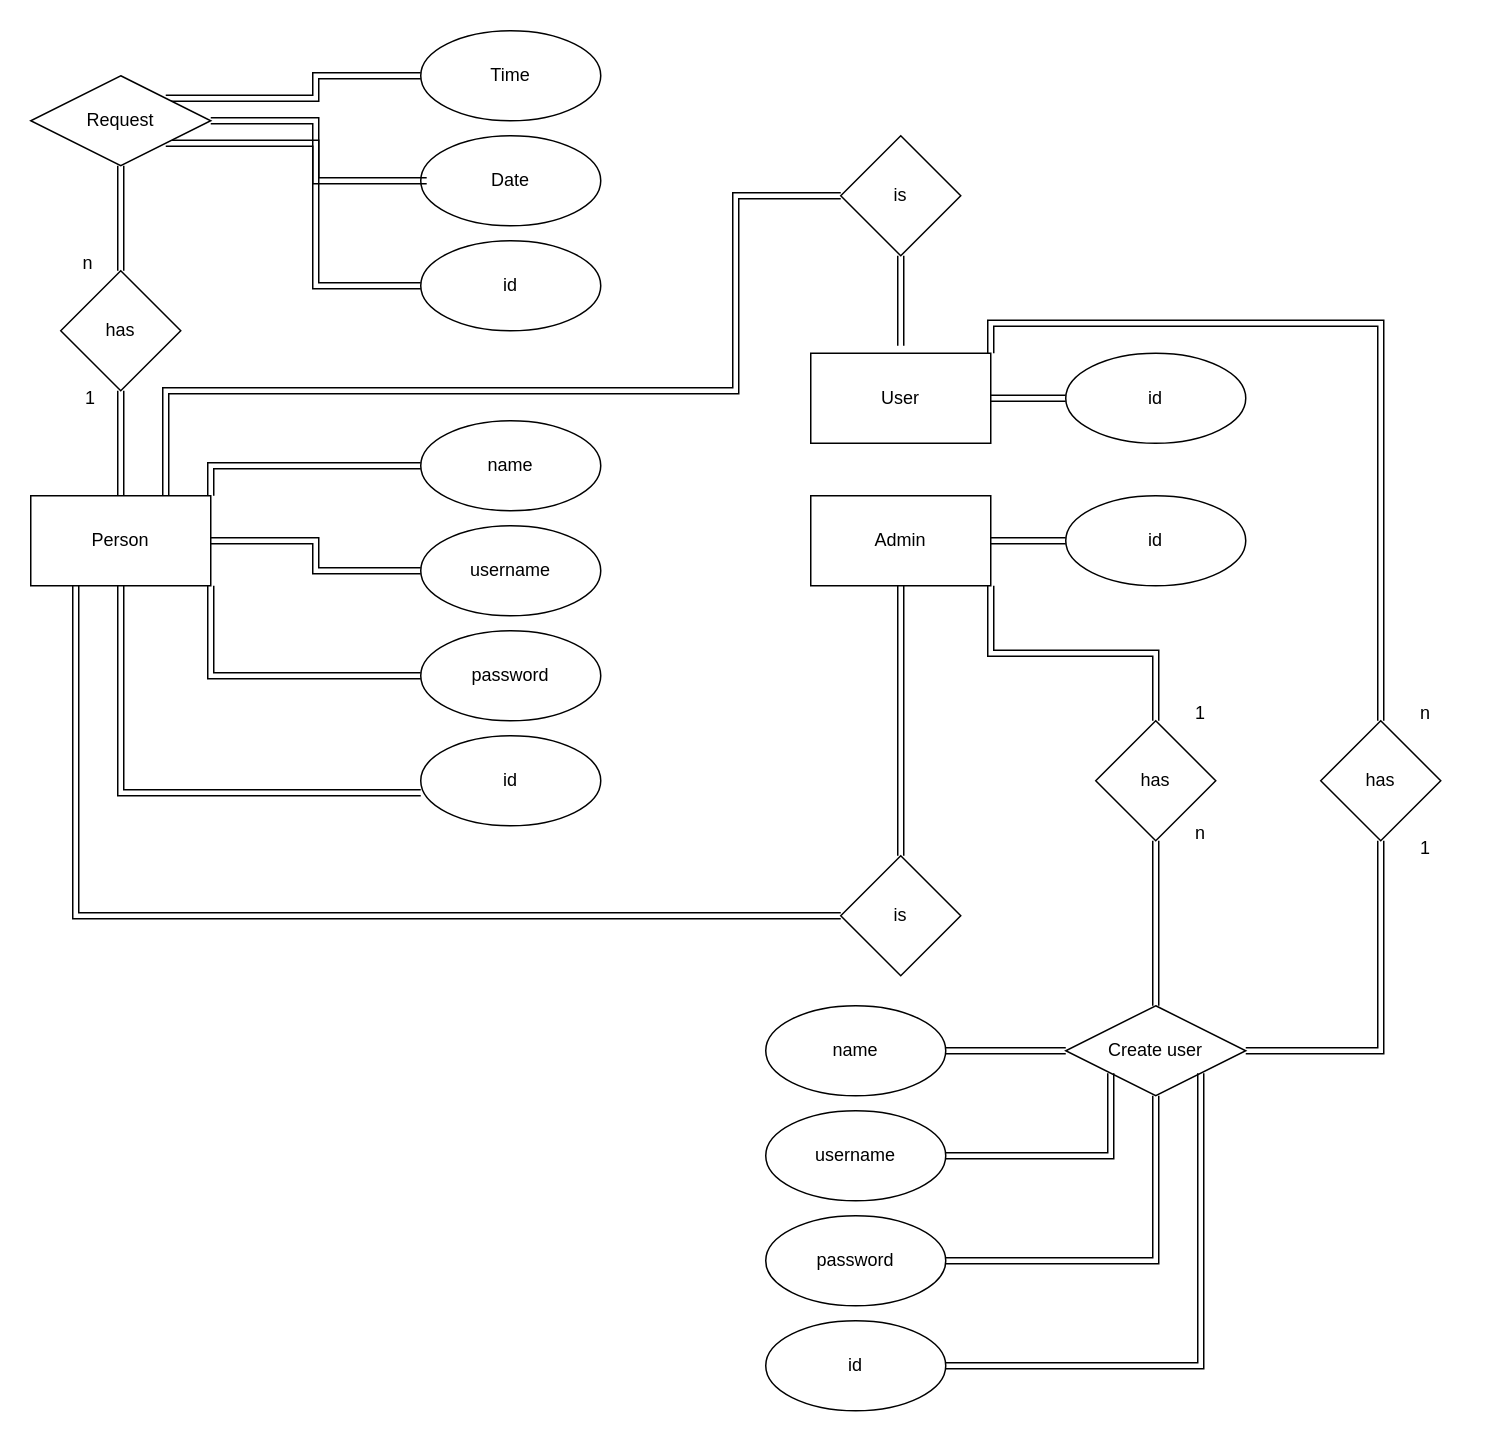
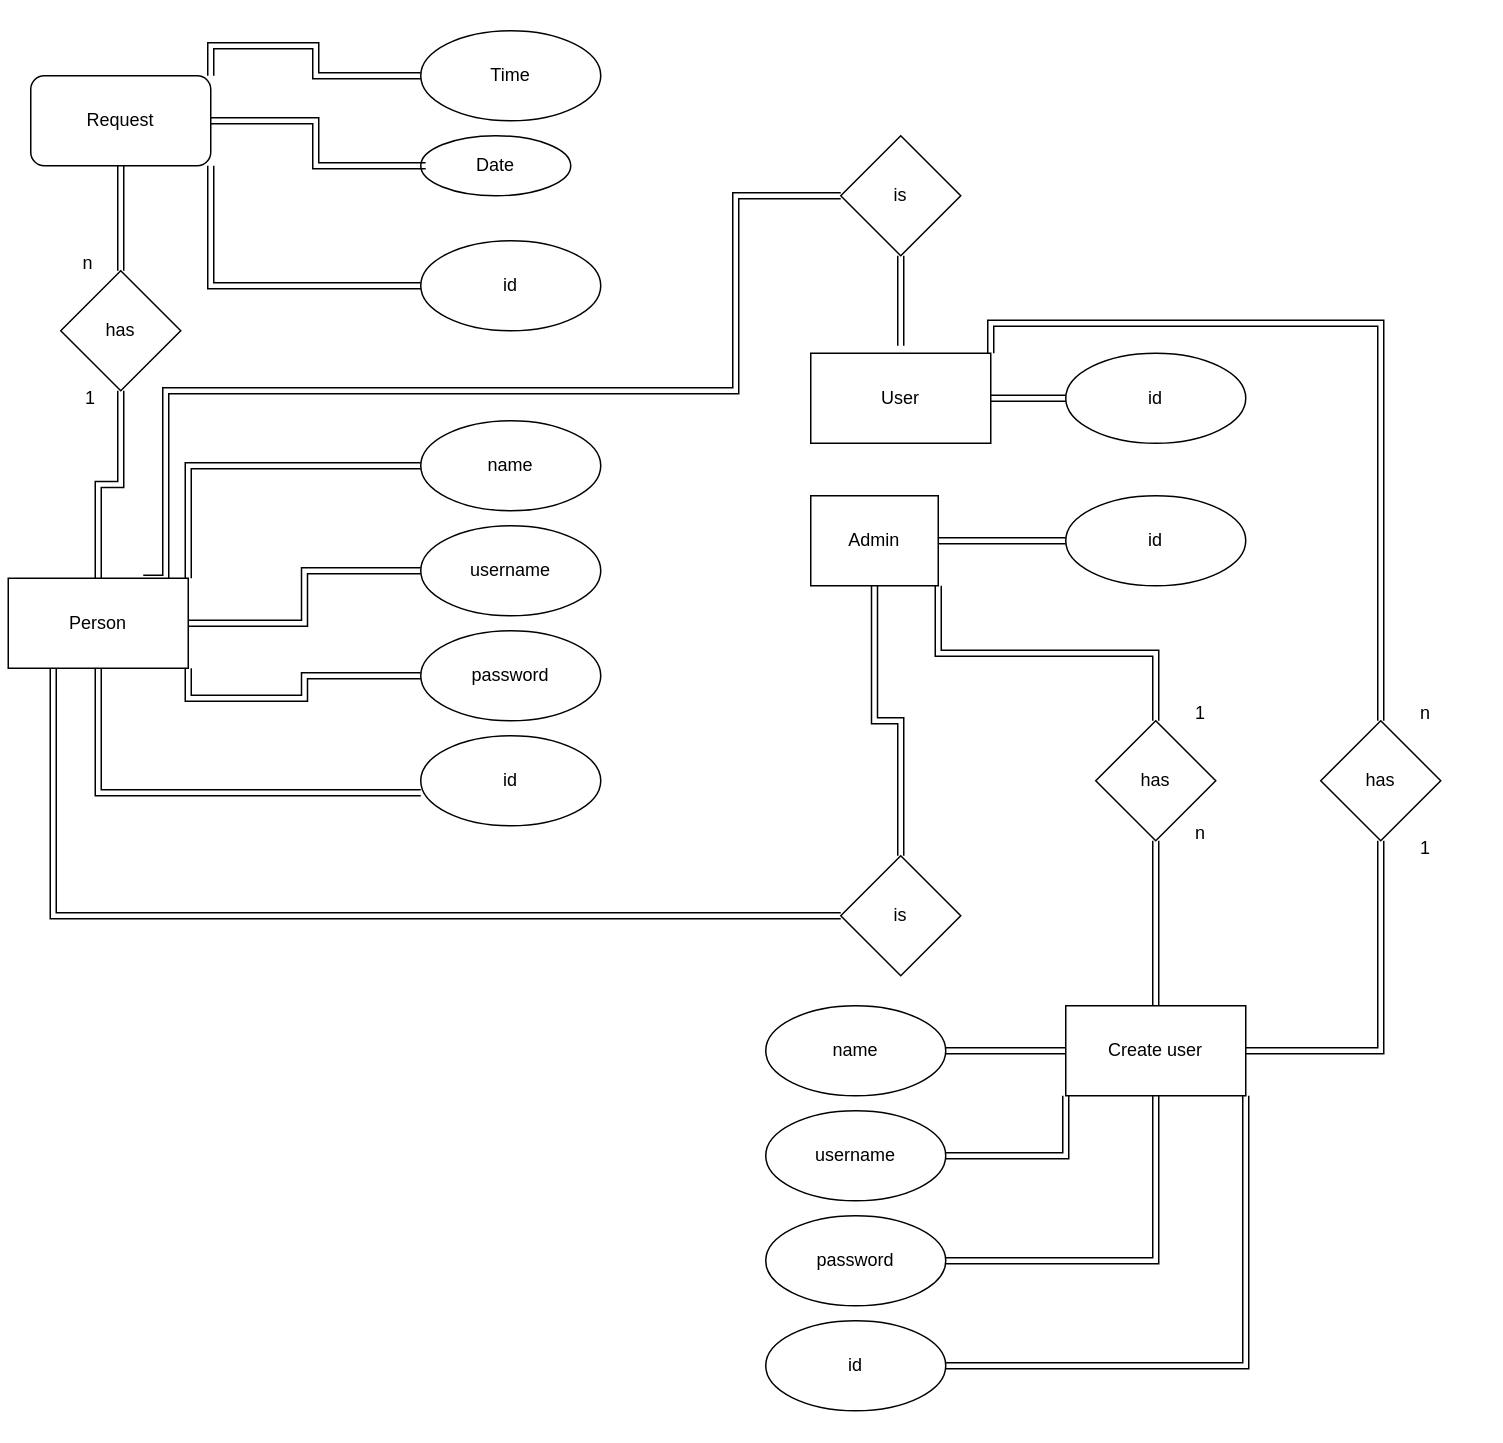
  <mxCell id="0" />
  <mxCell id="1" parent="0" />
  <mxCell id="2" style="edgeStyle=orthogonalEdgeStyle;rounded=0;orthogonalLoop=1;jettySize=auto;html=1;exitX=1;exitY=0;exitDx=0;exitDy=0;shape=link;" edge="1" parent="1" source="5" target="6"><mxGeometry relative="1" as="geometry" /></mxCell>
  <mxCell id="3" style="edgeStyle=orthogonalEdgeStyle;rounded=0;orthogonalLoop=1;jettySize=auto;html=1;exitX=1;exitY=1;exitDx=0;exitDy=0;entryX=0;entryY=0.5;entryDx=0;entryDy=0;shape=link;" edge="1" parent="1" source="5" target="21"><mxGeometry relative="1" as="geometry" /></mxCell>
  <mxCell id="4" style="edgeStyle=orthogonalEdgeStyle;rounded=0;orthogonalLoop=1;jettySize=auto;html=1;exitX=0.5;exitY=1;exitDx=0;exitDy=0;entryX=0.5;entryY=0;entryDx=0;entryDy=0;shape=link;" edge="1" parent="1" source="5" target="22"><mxGeometry relative="1" as="geometry" /></mxCell>
- <mxCell id="5" value="Request" style="rhombus;whiteSpace=wrap;html=1;" vertex="1" parent="1"><mxGeometry x="20" y="50" width="120" height="60" as="geometry" /></mxCell>
+ <mxCell id="5" value="Request" style="rounded=1;whiteSpace=wrap;html=1;" vertex="1" parent="1"><mxGeometry x="20" y="50" width="120" height="60" as="geometry" /></mxCell>
  <mxCell id="6" value="Time" style="ellipse;whiteSpace=wrap;html=1;" vertex="1" parent="1"><mxGeometry x="280" y="20" width="120" height="60" as="geometry" /></mxCell>
- <mxCell id="7" value="Date" style="ellipse;whiteSpace=wrap;html=1;" vertex="1" parent="1"><mxGeometry x="280" y="90" width="120" height="60" as="geometry" /></mxCell>
+ <mxCell id="7" value="Date" style="ellipse;whiteSpace=wrap;html=1;" vertex="1" parent="1"><mxGeometry x="280" y="90" width="100" height="40" as="geometry" /></mxCell>
  <mxCell id="8" style="edgeStyle=orthogonalEdgeStyle;rounded=0;orthogonalLoop=1;jettySize=auto;html=1;exitX=1;exitY=0.5;exitDx=0;exitDy=0;entryX=0.033;entryY=0.5;entryDx=0;entryDy=0;entryPerimeter=0;shape=link;" edge="1" parent="1" source="5" target="7"><mxGeometry relative="1" as="geometry" /></mxCell>
  <mxCell id="9" style="edgeStyle=orthogonalEdgeStyle;rounded=0;orthogonalLoop=1;jettySize=auto;html=1;exitX=1;exitY=0;exitDx=0;exitDy=0;entryX=0;entryY=0.5;entryDx=0;entryDy=0;shape=link;" edge="1" parent="1" source="14" target="15"><mxGeometry relative="1" as="geometry" /></mxCell>
  <mxCell id="10" style="edgeStyle=orthogonalEdgeStyle;rounded=0;orthogonalLoop=1;jettySize=auto;html=1;exitX=1;exitY=0.5;exitDx=0;exitDy=0;entryX=0;entryY=0.5;entryDx=0;entryDy=0;shape=link;" edge="1" parent="1" source="14" target="16"><mxGeometry relative="1" as="geometry" /></mxCell>
  <mxCell id="11" style="edgeStyle=orthogonalEdgeStyle;rounded=0;orthogonalLoop=1;jettySize=auto;html=1;exitX=0.5;exitY=0;exitDx=0;exitDy=0;shape=link;" edge="1" parent="1" source="14" target="22"><mxGeometry relative="1" as="geometry" /></mxCell>
  <mxCell id="12" style="edgeStyle=orthogonalEdgeStyle;rounded=0;orthogonalLoop=1;jettySize=auto;html=1;exitX=0.25;exitY=1;exitDx=0;exitDy=0;entryX=0;entryY=0.5;entryDx=0;entryDy=0;shape=link;" edge="1" parent="1" source="14" target="30"><mxGeometry relative="1" as="geometry" /></mxCell>
  <mxCell id="13" style="edgeStyle=orthogonalEdgeStyle;rounded=0;orthogonalLoop=1;jettySize=auto;html=1;exitX=0.75;exitY=0;exitDx=0;exitDy=0;entryX=0;entryY=0.5;entryDx=0;entryDy=0;shape=link;" edge="1" parent="1" source="14" target="36"><mxGeometry relative="1" as="geometry"><Array as="points"><mxPoint x="110" y="260" /><mxPoint x="490" y="260" /><mxPoint x="490" y="130" /></Array></mxGeometry></mxCell>
- <mxCell id="14" value="Person" style="rounded=0;whiteSpace=wrap;html=1;" vertex="1" parent="1"><mxGeometry x="20" y="330" width="120" height="60" as="geometry" /></mxCell>
+ <mxCell id="14" value="Person" style="rounded=0;whiteSpace=wrap;html=1;" vertex="1" parent="1"><mxGeometry x="5" y="385" width="120" height="60" as="geometry" /></mxCell>
  <mxCell id="15" value="name" style="ellipse;whiteSpace=wrap;html=1;" vertex="1" parent="1"><mxGeometry x="280" y="280" width="120" height="60" as="geometry" /></mxCell>
  <mxCell id="16" value="username" style="ellipse;whiteSpace=wrap;html=1;" vertex="1" parent="1"><mxGeometry x="280" y="350" width="120" height="60" as="geometry" /></mxCell>
  <mxCell id="17" style="edgeStyle=orthogonalEdgeStyle;rounded=0;orthogonalLoop=1;jettySize=auto;html=1;exitX=0;exitY=0.5;exitDx=0;exitDy=0;entryX=1;entryY=1;entryDx=0;entryDy=0;shape=link;" edge="1" parent="1" source="18" target="14"><mxGeometry relative="1" as="geometry" /></mxCell>
  <mxCell id="18" value="password" style="ellipse;whiteSpace=wrap;html=1;" vertex="1" parent="1"><mxGeometry x="280" y="420" width="120" height="60" as="geometry" /></mxCell>
  <mxCell id="19" value="id" style="ellipse;whiteSpace=wrap;html=1;" vertex="1" parent="1"><mxGeometry x="280" y="490" width="120" height="60" as="geometry" /></mxCell>
  <mxCell id="20" style="edgeStyle=orthogonalEdgeStyle;rounded=0;orthogonalLoop=1;jettySize=auto;html=1;exitX=0.5;exitY=1;exitDx=0;exitDy=0;entryX=0;entryY=0.633;entryDx=0;entryDy=0;entryPerimeter=0;shape=link;" edge="1" parent="1" source="14" target="19"><mxGeometry relative="1" as="geometry" /></mxCell>
  <mxCell id="21" value="id" style="ellipse;whiteSpace=wrap;html=1;" vertex="1" parent="1"><mxGeometry x="280" y="160" width="120" height="60" as="geometry" /></mxCell>
  <mxCell id="22" value="has" style="rhombus;whiteSpace=wrap;html=1;" vertex="1" parent="1"><mxGeometry x="40" y="180" width="80" height="80" as="geometry" /></mxCell>
  <mxCell id="23" value="n&amp;nbsp;" style="text;html=1;align=center;verticalAlign=middle;whiteSpace=wrap;rounded=0;" vertex="1" parent="1"><mxGeometry x="50" y="160" width="20" height="30" as="geometry" /></mxCell>
  <mxCell id="24" value="1" style="text;html=1;align=center;verticalAlign=middle;whiteSpace=wrap;rounded=0;" vertex="1" parent="1"><mxGeometry x="50" y="250" width="20" height="30" as="geometry" /></mxCell>
  <mxCell id="25" style="edgeStyle=orthogonalEdgeStyle;rounded=0;orthogonalLoop=1;jettySize=auto;html=1;exitX=1;exitY=0.5;exitDx=0;exitDy=0;entryX=0;entryY=0.5;entryDx=0;entryDy=0;shape=link;" edge="1" parent="1" source="28" target="29"><mxGeometry relative="1" as="geometry" /></mxCell>
  <mxCell id="26" style="edgeStyle=orthogonalEdgeStyle;rounded=0;orthogonalLoop=1;jettySize=auto;html=1;entryX=0.5;entryY=0;entryDx=0;entryDy=0;shape=link;" edge="1" parent="1" source="28" target="30"><mxGeometry relative="1" as="geometry" /></mxCell>
  <mxCell id="27" style="edgeStyle=orthogonalEdgeStyle;rounded=0;orthogonalLoop=1;jettySize=auto;html=1;exitX=1;exitY=1;exitDx=0;exitDy=0;entryX=0.5;entryY=0;entryDx=0;entryDy=0;shape=link;" edge="1" parent="1" source="28" target="40"><mxGeometry relative="1" as="geometry" /></mxCell>
- <mxCell id="28" value="Admin" style="rounded=0;whiteSpace=wrap;html=1;" vertex="1" parent="1"><mxGeometry x="540" y="330" width="120" height="60" as="geometry" /></mxCell>
+ <mxCell id="28" value="Admin" style="rounded=0;whiteSpace=wrap;html=1;" vertex="1" parent="1"><mxGeometry x="540" y="330" width="85" height="60" as="geometry" /></mxCell>
  <mxCell id="29" value="id" style="ellipse;whiteSpace=wrap;html=1;" vertex="1" parent="1"><mxGeometry x="710" y="330" width="120" height="60" as="geometry" /></mxCell>
  <mxCell id="30" value="is" style="rhombus;whiteSpace=wrap;html=1;" vertex="1" parent="1"><mxGeometry x="560" y="570" width="80" height="80" as="geometry" /></mxCell>
  <mxCell id="31" style="edgeStyle=orthogonalEdgeStyle;rounded=0;orthogonalLoop=1;jettySize=auto;html=1;exitX=1;exitY=0.5;exitDx=0;exitDy=0;entryX=0;entryY=0.5;entryDx=0;entryDy=0;shape=link;" edge="1" parent="1" source="33" target="34"><mxGeometry relative="1" as="geometry" /></mxCell>
  <mxCell id="32" style="edgeStyle=orthogonalEdgeStyle;rounded=0;orthogonalLoop=1;jettySize=auto;html=1;exitX=1;exitY=0;exitDx=0;exitDy=0;entryX=0.5;entryY=0;entryDx=0;entryDy=0;shape=link;" edge="1" parent="1" source="33" target="43"><mxGeometry relative="1" as="geometry" /></mxCell>
  <mxCell id="33" value="User" style="rounded=0;whiteSpace=wrap;html=1;" vertex="1" parent="1"><mxGeometry x="540" y="235" width="120" height="60" as="geometry" /></mxCell>
  <mxCell id="34" value="id" style="ellipse;whiteSpace=wrap;html=1;" vertex="1" parent="1"><mxGeometry x="710" y="235" width="120" height="60" as="geometry" /></mxCell>
  <mxCell id="35" style="edgeStyle=orthogonalEdgeStyle;rounded=0;orthogonalLoop=1;jettySize=auto;html=1;exitX=0.5;exitY=1;exitDx=0;exitDy=0;shape=link;" edge="1" parent="1" source="36"><mxGeometry relative="1" as="geometry"><mxPoint x="600" y="230" as="targetPoint" /></mxGeometry></mxCell>
  <mxCell id="36" value="is" style="rhombus;whiteSpace=wrap;html=1;" vertex="1" parent="1"><mxGeometry x="560" y="90" width="80" height="80" as="geometry" /></mxCell>
  <mxCell id="37" style="edgeStyle=orthogonalEdgeStyle;rounded=0;orthogonalLoop=1;jettySize=auto;html=1;exitX=1;exitY=0.5;exitDx=0;exitDy=0;entryX=0.5;entryY=1;entryDx=0;entryDy=0;shape=link;" edge="1" parent="1" source="38" target="43"><mxGeometry relative="1" as="geometry"><mxPoint x="930" y="570" as="targetPoint" /></mxGeometry></mxCell>
- <mxCell id="38" value="Create user" style="rhombus;whiteSpace=wrap;html=1;" vertex="1" parent="1"><mxGeometry x="710" y="670" width="120" height="60" as="geometry" /></mxCell>
+ <mxCell id="38" value="Create user" style="rounded=0;whiteSpace=wrap;html=1;" vertex="1" parent="1"><mxGeometry x="710" y="670" width="120" height="60" as="geometry" /></mxCell>
  <mxCell id="39" style="edgeStyle=orthogonalEdgeStyle;rounded=0;orthogonalLoop=1;jettySize=auto;html=1;exitX=0.5;exitY=1;exitDx=0;exitDy=0;entryX=0.5;entryY=0;entryDx=0;entryDy=0;shape=link;" edge="1" parent="1" source="40" target="38"><mxGeometry relative="1" as="geometry" /></mxCell>
  <mxCell id="40" value="has" style="rhombus;whiteSpace=wrap;html=1;" vertex="1" parent="1"><mxGeometry x="730" y="480" width="80" height="80" as="geometry" /></mxCell>
  <mxCell id="41" value="1" style="text;html=1;align=center;verticalAlign=middle;whiteSpace=wrap;rounded=0;" vertex="1" parent="1"><mxGeometry x="770" y="460" width="60" height="30" as="geometry" /></mxCell>
  <mxCell id="42" value="n" style="text;html=1;align=center;verticalAlign=middle;whiteSpace=wrap;rounded=0;" vertex="1" parent="1"><mxGeometry x="770" y="540" width="60" height="30" as="geometry" /></mxCell>
  <mxCell id="43" value="has" style="rhombus;whiteSpace=wrap;html=1;" vertex="1" parent="1"><mxGeometry x="880" y="480" width="80" height="80" as="geometry" /></mxCell>
  <mxCell id="44" value="n" style="text;html=1;align=center;verticalAlign=middle;whiteSpace=wrap;rounded=0;" vertex="1" parent="1"><mxGeometry x="920" y="460" width="60" height="30" as="geometry" /></mxCell>
  <mxCell id="45" value="1" style="text;html=1;align=center;verticalAlign=middle;whiteSpace=wrap;rounded=0;" vertex="1" parent="1"><mxGeometry x="920" y="550" width="60" height="30" as="geometry" /></mxCell>
  <mxCell id="46" style="edgeStyle=orthogonalEdgeStyle;rounded=0;orthogonalLoop=1;jettySize=auto;html=1;exitX=1;exitY=0.5;exitDx=0;exitDy=0;entryX=0;entryY=0.5;entryDx=0;entryDy=0;shape=link;" edge="1" parent="1" source="47" target="38"><mxGeometry relative="1" as="geometry" /></mxCell>
  <mxCell id="47" value="name" style="ellipse;whiteSpace=wrap;html=1;" vertex="1" parent="1"><mxGeometry x="510" y="670" width="120" height="60" as="geometry" /></mxCell>
  <mxCell id="48" style="edgeStyle=orthogonalEdgeStyle;rounded=0;orthogonalLoop=1;jettySize=auto;html=1;exitX=1;exitY=0.5;exitDx=0;exitDy=0;entryX=0;entryY=1;entryDx=0;entryDy=0;shape=link;" edge="1" parent="1" source="49" target="38"><mxGeometry relative="1" as="geometry" /></mxCell>
  <mxCell id="49" value="username" style="ellipse;whiteSpace=wrap;html=1;" vertex="1" parent="1"><mxGeometry x="510" y="740" width="120" height="60" as="geometry" /></mxCell>
  <mxCell id="50" style="edgeStyle=orthogonalEdgeStyle;rounded=0;orthogonalLoop=1;jettySize=auto;html=1;exitX=1;exitY=0.5;exitDx=0;exitDy=0;entryX=0.5;entryY=1;entryDx=0;entryDy=0;shape=link;" edge="1" parent="1" source="51" target="38"><mxGeometry relative="1" as="geometry" /></mxCell>
  <mxCell id="51" value="password" style="ellipse;whiteSpace=wrap;html=1;" vertex="1" parent="1"><mxGeometry x="510" y="810" width="120" height="60" as="geometry" /></mxCell>
  <mxCell id="52" style="edgeStyle=orthogonalEdgeStyle;rounded=0;orthogonalLoop=1;jettySize=auto;html=1;exitX=1;exitY=0.5;exitDx=0;exitDy=0;entryX=1;entryY=1;entryDx=0;entryDy=0;shape=link;" edge="1" parent="1" source="53" target="38"><mxGeometry relative="1" as="geometry" /></mxCell>
  <mxCell id="53" value="id" style="ellipse;whiteSpace=wrap;html=1;" vertex="1" parent="1"><mxGeometry x="510" y="880" width="120" height="60" as="geometry" /></mxCell>
